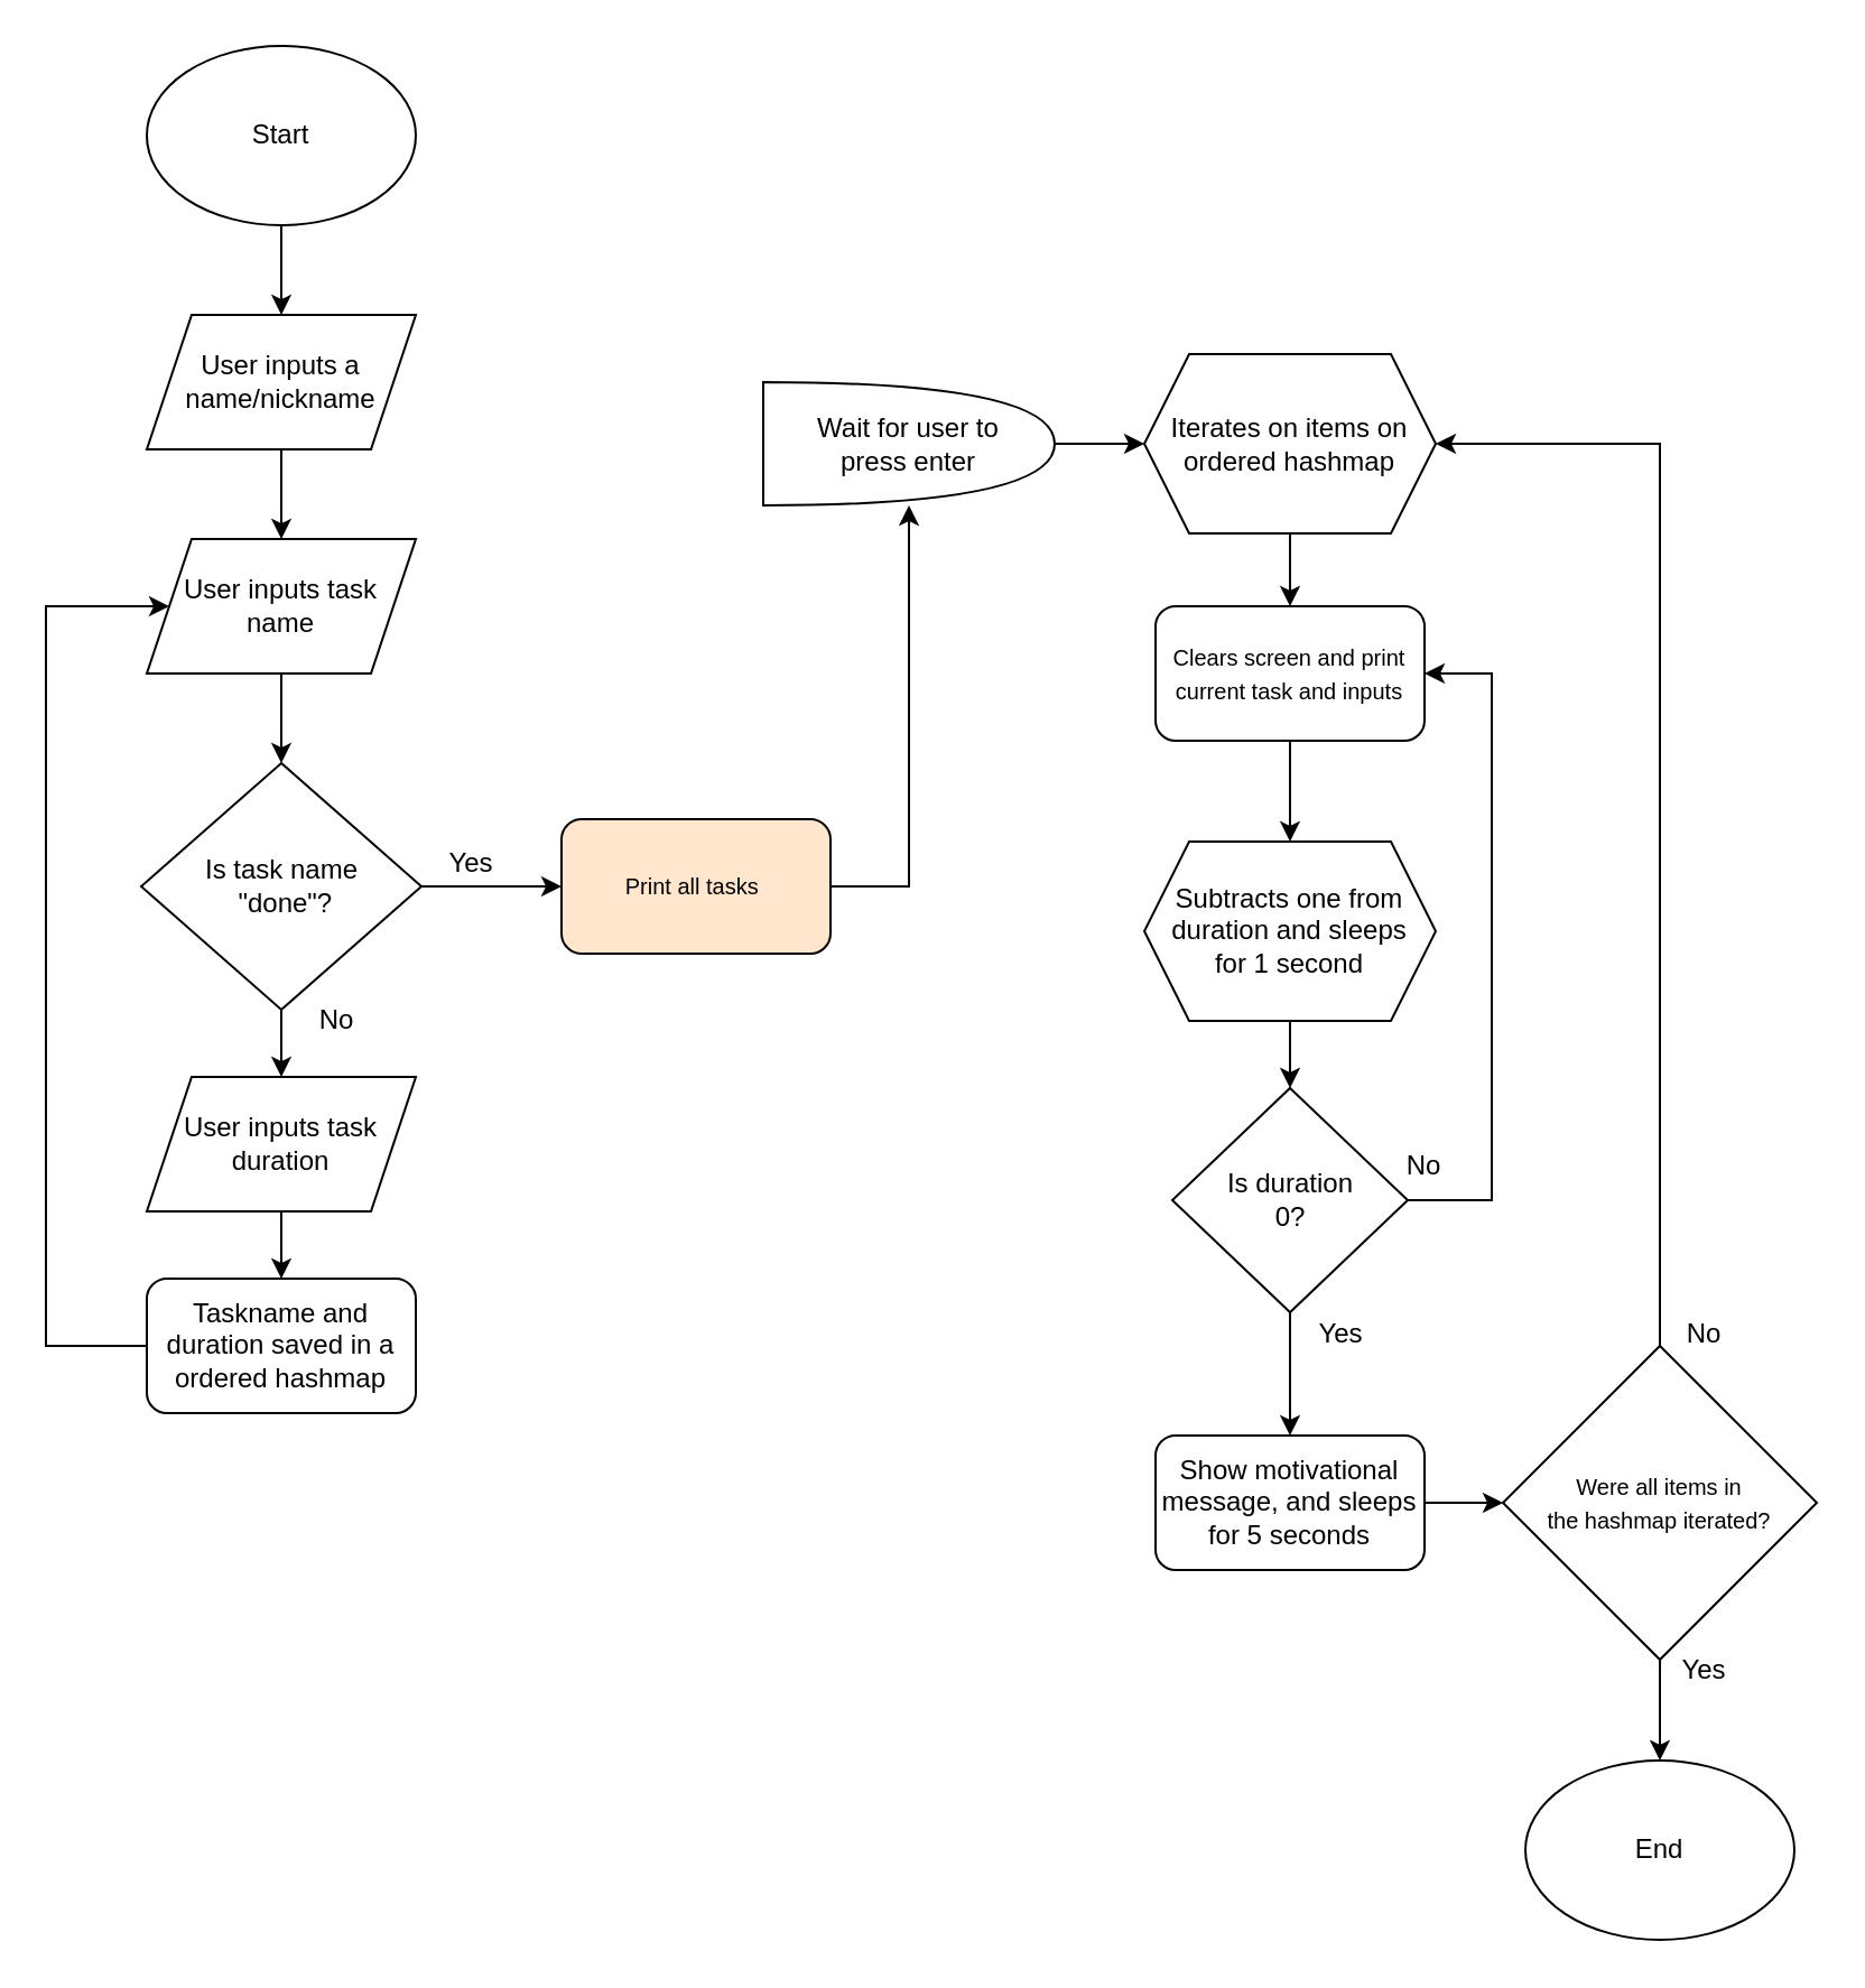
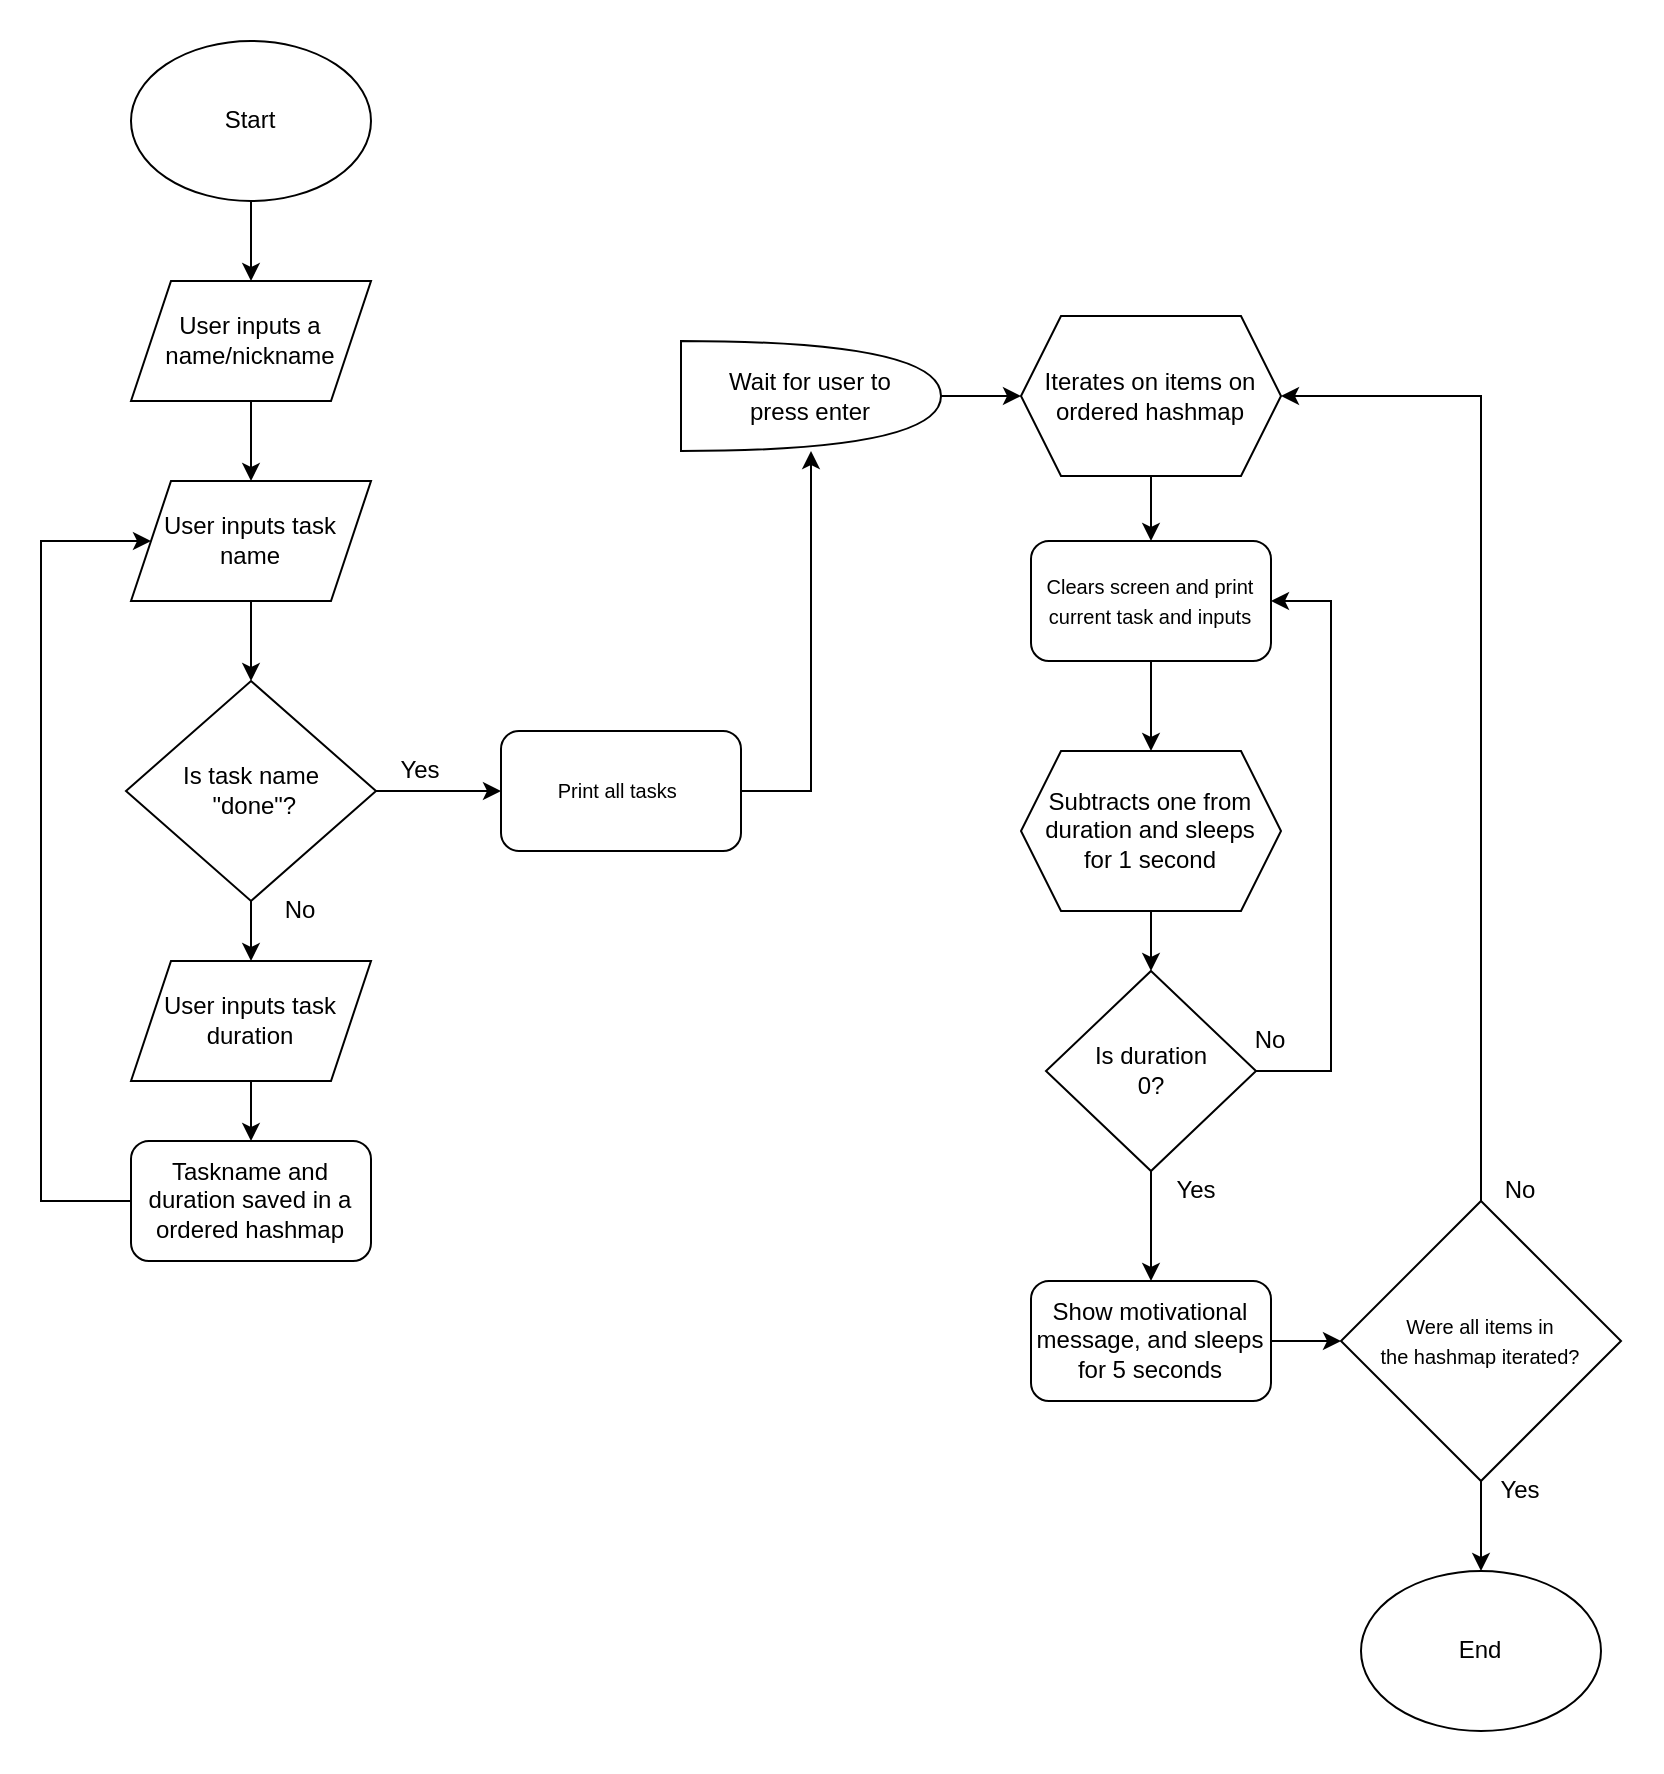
  <mxCell id="0" />
  <mxCell id="1" parent="0" />
  <mxCell id="2" style="edgeStyle=orthogonalEdgeStyle;rounded=0;orthogonalLoop=1;jettySize=auto;html=1;entryX=0.5;entryY=0;entryDx=0;entryDy=0;" edge="1" parent="1" source="3" target="5"><mxGeometry relative="1" as="geometry" /></mxCell>
  <mxCell id="3" value="Start" style="ellipse;whiteSpace=wrap;html=1;" vertex="1" parent="1"><mxGeometry x="65" y="20" width="120" height="80" as="geometry" /></mxCell>
  <mxCell id="4" style="edgeStyle=orthogonalEdgeStyle;rounded=0;orthogonalLoop=1;jettySize=auto;html=1;" edge="1" parent="1" source="5" target="7"><mxGeometry relative="1" as="geometry"><mxPoint x="125" y="240" as="targetPoint" /></mxGeometry></mxCell>
  <mxCell id="5" value="User inputs a name/nickname" style="shape=parallelogram;perimeter=parallelogramPerimeter;whiteSpace=wrap;html=1;fixedSize=1;" vertex="1" parent="1"><mxGeometry x="65" y="140" width="120" height="60" as="geometry" /></mxCell>
  <mxCell id="6" style="edgeStyle=orthogonalEdgeStyle;rounded=0;orthogonalLoop=1;jettySize=auto;html=1;entryX=0.5;entryY=0;entryDx=0;entryDy=0;" edge="1" parent="1" source="7" target="10"><mxGeometry relative="1" as="geometry" /></mxCell>
  <mxCell id="7" value="User inputs task name" style="shape=parallelogram;perimeter=parallelogramPerimeter;whiteSpace=wrap;html=1;fixedSize=1;" vertex="1" parent="1"><mxGeometry x="65" y="240" width="120" height="60" as="geometry" /></mxCell>
  <mxCell id="8" style="edgeStyle=orthogonalEdgeStyle;rounded=0;orthogonalLoop=1;jettySize=auto;html=1;" edge="1" parent="1" source="10" target="12"><mxGeometry relative="1" as="geometry"><mxPoint x="125" y="480" as="targetPoint" /></mxGeometry></mxCell>
  <mxCell id="9" style="edgeStyle=orthogonalEdgeStyle;rounded=0;orthogonalLoop=1;jettySize=auto;html=1;" edge="1" parent="1" source="10"><mxGeometry relative="1" as="geometry"><mxPoint x="250" y="395" as="targetPoint" /></mxGeometry></mxCell>
  <mxCell id="10" value="Is task name&lt;br&gt;&amp;nbsp;&quot;done&quot;?" style="rhombus;whiteSpace=wrap;html=1;" vertex="1" parent="1"><mxGeometry x="62.5" y="340" width="125" height="110" as="geometry" /></mxCell>
  <mxCell id="11" style="edgeStyle=orthogonalEdgeStyle;rounded=0;orthogonalLoop=1;jettySize=auto;html=1;entryX=0.5;entryY=0;entryDx=0;entryDy=0;" edge="1" parent="1" source="12" target="14"><mxGeometry relative="1" as="geometry" /></mxCell>
  <mxCell id="12" value="User inputs task duration" style="shape=parallelogram;perimeter=parallelogramPerimeter;whiteSpace=wrap;html=1;fixedSize=1;" vertex="1" parent="1"><mxGeometry x="65" y="480" width="120" height="60" as="geometry" /></mxCell>
  <mxCell id="13" style="edgeStyle=orthogonalEdgeStyle;rounded=0;orthogonalLoop=1;jettySize=auto;html=1;entryX=0;entryY=0.5;entryDx=0;entryDy=0;" edge="1" parent="1" source="14" target="7"><mxGeometry relative="1" as="geometry"><Array as="points"><mxPoint x="20" y="600" /><mxPoint x="20" y="270" /></Array></mxGeometry></mxCell>
  <mxCell id="14" value="Taskname and duration saved in a ordered hashmap" style="rounded=1;whiteSpace=wrap;html=1;" vertex="1" parent="1"><mxGeometry x="65" y="570" width="120" height="60" as="geometry" /></mxCell>
  <mxCell id="15" value="No" style="text;html=1;strokeColor=none;fillColor=none;align=center;verticalAlign=middle;whiteSpace=wrap;rounded=0;" vertex="1" parent="1"><mxGeometry x="120" y="440" width="60" height="30" as="geometry" /></mxCell>
  <mxCell id="16" value="Yes" style="text;html=1;strokeColor=none;fillColor=none;align=center;verticalAlign=middle;whiteSpace=wrap;rounded=0;" vertex="1" parent="1"><mxGeometry x="180" y="370" width="60" height="30" as="geometry" /></mxCell>
- <mxCell id="17" value="&lt;font style=&quot;font-size: 10px;&quot;&gt;Print all tasks&amp;nbsp;&lt;/font&gt;" style="rounded=1;whiteSpace=wrap;html=1;fillColor=#ffe6cc;" vertex="1" parent="1"><mxGeometry x="250" y="365" width="120" height="60" as="geometry" /></mxCell>
+ <mxCell id="17" value="&lt;font style=&quot;font-size: 10px;&quot;&gt;Print all tasks&amp;nbsp;&lt;/font&gt;" style="rounded=1;whiteSpace=wrap;html=1;" vertex="1" parent="1"><mxGeometry x="250" y="365" width="120" height="60" as="geometry" /></mxCell>
  <mxCell id="18" style="edgeStyle=orthogonalEdgeStyle;rounded=0;orthogonalLoop=1;jettySize=auto;html=1;entryX=0;entryY=0.5;entryDx=0;entryDy=0;" edge="1" parent="1" source="19" target="30"><mxGeometry relative="1" as="geometry" /></mxCell>
  <mxCell id="19" value="Wait for user to &lt;br&gt;press enter" style="shape=or;whiteSpace=wrap;html=1;" vertex="1" parent="1"><mxGeometry x="340" y="170" width="130" height="55" as="geometry" /></mxCell>
  <mxCell id="20" style="edgeStyle=orthogonalEdgeStyle;rounded=0;orthogonalLoop=1;jettySize=auto;html=1;exitX=1;exitY=0.5;exitDx=0;exitDy=0;" edge="1" parent="1" source="17" target="19"><mxGeometry relative="1" as="geometry"><mxPoint x="300" y="395.059" as="sourcePoint" /></mxGeometry></mxCell>
  <mxCell id="21" style="edgeStyle=orthogonalEdgeStyle;rounded=0;orthogonalLoop=1;jettySize=auto;html=1;entryX=0.5;entryY=0;entryDx=0;entryDy=0;" edge="1" parent="1" source="22" target="24"><mxGeometry relative="1" as="geometry" /></mxCell>
  <mxCell id="22" value="&lt;font style=&quot;font-size: 10px;&quot;&gt;Clears screen and print current task and inputs&lt;/font&gt;" style="rounded=1;whiteSpace=wrap;html=1;" vertex="1" parent="1"><mxGeometry x="515" y="270" width="120" height="60" as="geometry" /></mxCell>
  <mxCell id="23" style="edgeStyle=orthogonalEdgeStyle;rounded=0;orthogonalLoop=1;jettySize=auto;html=1;" edge="1" parent="1" source="24" target="27"><mxGeometry relative="1" as="geometry"><mxPoint x="605" y="540" as="targetPoint" /></mxGeometry></mxCell>
  <mxCell id="24" value="Subtracts one from duration and sleeps &lt;br&gt;for 1 second" style="shape=hexagon;perimeter=hexagonPerimeter2;whiteSpace=wrap;html=1;fixedSize=1;" vertex="1" parent="1"><mxGeometry x="510" y="375" width="130" height="80" as="geometry" /></mxCell>
  <mxCell id="25" style="edgeStyle=orthogonalEdgeStyle;rounded=0;orthogonalLoop=1;jettySize=auto;html=1;entryX=1;entryY=0.5;entryDx=0;entryDy=0;" edge="1" parent="1" source="27" target="22"><mxGeometry relative="1" as="geometry"><Array as="points"><mxPoint x="665" y="535" /><mxPoint x="665" y="300" /></Array></mxGeometry></mxCell>
  <mxCell id="26" value="" style="edgeStyle=orthogonalEdgeStyle;rounded=0;orthogonalLoop=1;jettySize=auto;html=1;" edge="1" parent="1" source="27" target="31"><mxGeometry relative="1" as="geometry" /></mxCell>
  <mxCell id="27" value="Is duration&lt;br&gt;0?" style="rhombus;whiteSpace=wrap;html=1;" vertex="1" parent="1"><mxGeometry x="522.5" y="485" width="105" height="100" as="geometry" /></mxCell>
  <mxCell id="28" value="No" style="text;html=1;strokeColor=none;fillColor=none;align=center;verticalAlign=middle;whiteSpace=wrap;rounded=0;" vertex="1" parent="1"><mxGeometry x="605" y="505" width="60" height="30" as="geometry" /></mxCell>
  <mxCell id="29" style="edgeStyle=orthogonalEdgeStyle;rounded=0;orthogonalLoop=1;jettySize=auto;html=1;entryX=0.5;entryY=0;entryDx=0;entryDy=0;" edge="1" parent="1" source="30" target="22"><mxGeometry relative="1" as="geometry" /></mxCell>
  <mxCell id="30" value="Iterates on items on ordered hashmap" style="shape=hexagon;perimeter=hexagonPerimeter2;whiteSpace=wrap;html=1;fixedSize=1;" vertex="1" parent="1"><mxGeometry x="510" y="157.5" width="130" height="80" as="geometry" /></mxCell>
  <mxCell id="31" value="Show motivational message, and sleeps for 5 seconds" style="rounded=1;whiteSpace=wrap;html=1;" vertex="1" parent="1"><mxGeometry x="515" y="640" width="120" height="60" as="geometry" /></mxCell>
  <mxCell id="32" value="Yes" style="text;html=1;strokeColor=none;fillColor=none;align=center;verticalAlign=middle;whiteSpace=wrap;rounded=0;" vertex="1" parent="1"><mxGeometry x="567.5" y="580" width="60" height="30" as="geometry" /></mxCell>
  <mxCell id="33" style="edgeStyle=orthogonalEdgeStyle;rounded=0;orthogonalLoop=1;jettySize=auto;html=1;" edge="1" parent="1" source="35" target="37"><mxGeometry relative="1" as="geometry"><mxPoint x="740" y="780" as="targetPoint" /></mxGeometry></mxCell>
  <mxCell id="34" style="edgeStyle=orthogonalEdgeStyle;rounded=0;orthogonalLoop=1;jettySize=auto;html=1;entryX=1;entryY=0.5;entryDx=0;entryDy=0;" edge="1" parent="1" source="35" target="30"><mxGeometry relative="1" as="geometry"><Array as="points"><mxPoint x="740" y="198" /></Array></mxGeometry></mxCell>
  <mxCell id="35" value="&lt;font style=&quot;font-size: 10px;&quot;&gt;Were all items in &lt;br&gt;the hashmap iterated?&lt;/font&gt;" style="rhombus;whiteSpace=wrap;html=1;" vertex="1" parent="1"><mxGeometry x="670" y="600" width="140" height="140" as="geometry" /></mxCell>
  <mxCell id="36" style="edgeStyle=orthogonalEdgeStyle;rounded=0;orthogonalLoop=1;jettySize=auto;html=1;entryX=0;entryY=0.5;entryDx=0;entryDy=0;" edge="1" parent="1" source="31" target="35"><mxGeometry relative="1" as="geometry"><Array as="points" /></mxGeometry></mxCell>
  <mxCell id="37" value="End" style="ellipse;whiteSpace=wrap;html=1;" vertex="1" parent="1"><mxGeometry x="680" y="785" width="120" height="80" as="geometry" /></mxCell>
  <mxCell id="38" value="Yes" style="text;html=1;strokeColor=none;fillColor=none;align=center;verticalAlign=middle;whiteSpace=wrap;rounded=0;" vertex="1" parent="1"><mxGeometry x="730" y="730" width="60" height="30" as="geometry" /></mxCell>
  <mxCell id="39" value="No" style="text;html=1;strokeColor=none;fillColor=none;align=center;verticalAlign=middle;whiteSpace=wrap;rounded=0;" vertex="1" parent="1"><mxGeometry x="730" y="580" width="60" height="30" as="geometry" /></mxCell>
